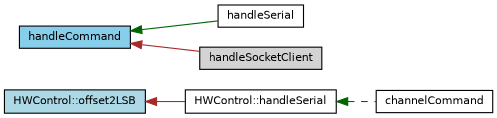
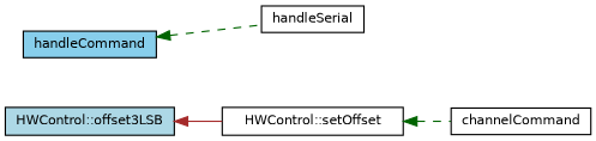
  digraph {
    rankdir=LR
    node [color=black fillcolor=white fontname=Helvetica fontsize=10 shape=record style=filled]
    edge [color=brown dir=back fontname=Helvetica fontsize=10 labelfontname=Helvetica labelfontsize=10 style=solid]
-   n1 [fillcolor=lightblue fontcolor=black height=0.2 label="HWControl::offset2LSB" width=0.4]
-   n2 [height=0.2 label="HWControl::handleSerial" width=0.4]
+   n1 [fillcolor=lightblue fontcolor=black height=0.2 label="HWControl::offset3LSB" width=0.4]
+   n2 [height=0.2 label="HWControl::setOffset" width=0.4]
    n3 [height=0.2 label=channelCommand width=0.4]
    n4 [fillcolor=skyblue height=0.2 label=handleCommand width=0.4]
    n5 [height=0.2 label=handleSerial width=0.4]
-   n6 [fillcolor=lightgrey height=0.2 label=handleSocketClient width=0.4]
    n1 -> n2
    n2 -> n3 [color=darkgreen style=dashed]
-   n4 -> n5 [color=darkgreen]
-   n4 -> n6
+   n4 -> n5 [color=darkgreen style=dashed]
  }
